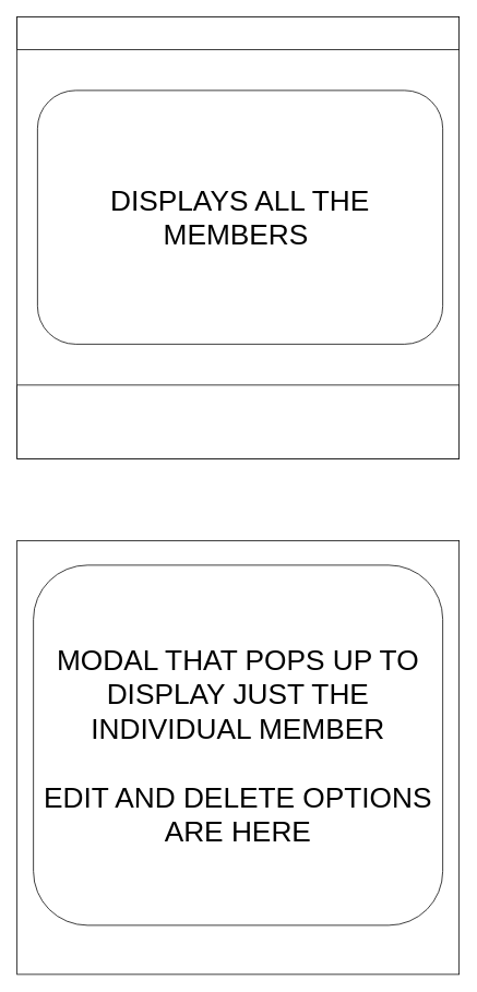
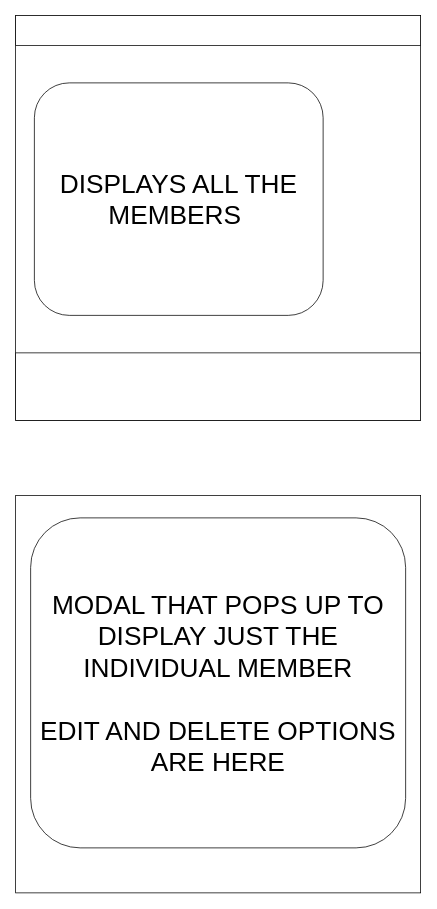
  <mxCell id="0" />
  <mxCell id="1" parent="0" />
  <mxCell id="2" value="" style="rounded=0;whiteSpace=wrap;html=1;" vertex="1" parent="1"><mxGeometry x="20" y="20" width="540" height="540" as="geometry" /></mxCell>
  <mxCell id="3" value="" style="rounded=0;whiteSpace=wrap;html=1;" vertex="1" parent="1"><mxGeometry x="20" y="470" width="540" height="90" as="geometry" /></mxCell>
- <mxCell id="4" value="&lt;font style=&quot;font-size: 35px&quot;&gt;DISPLAYS ALL THE MEMBERS&amp;nbsp;&lt;/font&gt;" style="rounded=1;whiteSpace=wrap;html=1;" vertex="1" parent="1"><mxGeometry x="45" y="110" width="495" height="310" as="geometry" /></mxCell>
+ <mxCell id="4" value="&lt;font style=&quot;font-size: 35px&quot;&gt;DISPLAYS ALL THE MEMBERS&amp;nbsp;&lt;/font&gt;" style="rounded=1;whiteSpace=wrap;html=1;" vertex="1" parent="1"><mxGeometry x="45" y="110" width="385" height="310" as="geometry" /></mxCell>
  <mxCell id="5" value="" style="rounded=0;whiteSpace=wrap;html=1;" vertex="1" parent="1"><mxGeometry x="20" y="20" width="540" height="40" as="geometry" /></mxCell>
  <mxCell id="6" value="" style="rounded=0;whiteSpace=wrap;html=1;" vertex="1" parent="1"><mxGeometry x="20" y="660" width="540" height="530" as="geometry" /></mxCell>
  <mxCell id="7" value="&lt;font style=&quot;font-size: 35px&quot;&gt;MODAL THAT POPS UP TO DISPLAY JUST THE INDIVIDUAL MEMBER&lt;br&gt;&lt;br&gt;EDIT AND DELETE OPTIONS ARE HERE&lt;br&gt;&lt;/font&gt;" style="rounded=1;whiteSpace=wrap;html=1;" vertex="1" parent="1"><mxGeometry x="40" y="690" width="500" height="440" as="geometry" /></mxCell>
